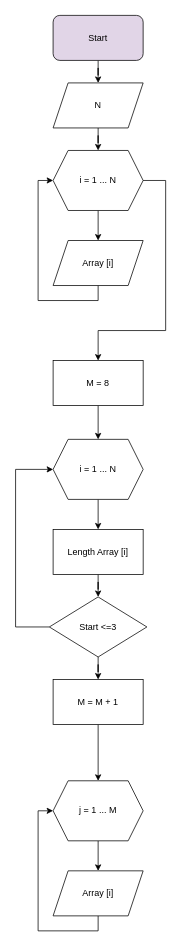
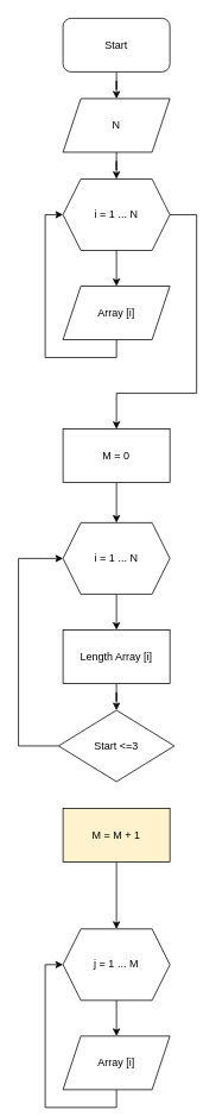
  <mxCell id="0" />
  <mxCell id="1" parent="0" />
  <mxCell id="2" style="edgeStyle=orthogonalEdgeStyle;rounded=0;orthogonalLoop=1;jettySize=auto;html=1;entryX=0.5;entryY=0;entryDx=0;entryDy=0;" edge="1" parent="1" source="3" target="5"><mxGeometry relative="1" as="geometry" /></mxCell>
- <mxCell id="3" value="Start" style="rounded=1;whiteSpace=wrap;html=1;fillColor=#e1d5e7;" vertex="1" parent="1"><mxGeometry x="70" y="20" width="120" height="60" as="geometry" /></mxCell>
+ <mxCell id="3" value="Start" style="rounded=1;whiteSpace=wrap;html=1;" vertex="1" parent="1"><mxGeometry x="70" y="20" width="120" height="60" as="geometry" /></mxCell>
  <mxCell id="4" style="edgeStyle=orthogonalEdgeStyle;rounded=0;orthogonalLoop=1;jettySize=auto;html=1;entryX=0.5;entryY=0;entryDx=0;entryDy=0;" edge="1" parent="1" source="5" target="8"><mxGeometry relative="1" as="geometry" /></mxCell>
  <mxCell id="5" value="N" style="shape=parallelogram;perimeter=parallelogramPerimeter;whiteSpace=wrap;html=1;fixedSize=1;" vertex="1" parent="1"><mxGeometry x="70" y="110" width="120" height="60" as="geometry" /></mxCell>
  <mxCell id="6" style="edgeStyle=orthogonalEdgeStyle;rounded=0;orthogonalLoop=1;jettySize=auto;html=1;entryX=0.5;entryY=0;entryDx=0;entryDy=0;" edge="1" parent="1" source="8" target="10"><mxGeometry relative="1" as="geometry" /></mxCell>
  <mxCell id="7" style="edgeStyle=orthogonalEdgeStyle;rounded=0;orthogonalLoop=1;jettySize=auto;html=1;entryX=0.5;entryY=0;entryDx=0;entryDy=0;" edge="1" parent="1" source="8" target="21"><mxGeometry relative="1" as="geometry"><Array as="points"><mxPoint x="220" y="240" /><mxPoint x="220" y="440" /><mxPoint x="130" y="440" /></Array></mxGeometry></mxCell>
  <mxCell id="8" value="i = 1 ... N" style="shape=hexagon;perimeter=hexagonPerimeter2;whiteSpace=wrap;html=1;fixedSize=1;" vertex="1" parent="1"><mxGeometry x="70" y="200" width="120" height="80" as="geometry" /></mxCell>
  <mxCell id="9" style="edgeStyle=orthogonalEdgeStyle;rounded=0;orthogonalLoop=1;jettySize=auto;html=1;entryX=0;entryY=0.5;entryDx=0;entryDy=0;exitX=0.5;exitY=1;exitDx=0;exitDy=0;" edge="1" parent="1" source="10" target="8"><mxGeometry relative="1" as="geometry" /></mxCell>
  <mxCell id="10" value="Array [i]" style="shape=parallelogram;perimeter=parallelogramPerimeter;whiteSpace=wrap;html=1;fixedSize=1;" vertex="1" parent="1"><mxGeometry x="70" y="320" width="120" height="60" as="geometry" /></mxCell>
  <mxCell id="11" style="edgeStyle=orthogonalEdgeStyle;rounded=0;orthogonalLoop=1;jettySize=auto;html=1;entryX=0.5;entryY=0;entryDx=0;entryDy=0;" edge="1" parent="1" source="12" target="14"><mxGeometry relative="1" as="geometry" /></mxCell>
  <mxCell id="12" value="i = 1 ... N" style="shape=hexagon;perimeter=hexagonPerimeter2;whiteSpace=wrap;html=1;fixedSize=1;" vertex="1" parent="1"><mxGeometry x="70" y="585" width="120" height="80" as="geometry" /></mxCell>
  <mxCell id="13" style="edgeStyle=orthogonalEdgeStyle;rounded=0;orthogonalLoop=1;jettySize=auto;html=1;entryX=0.5;entryY=0;entryDx=0;entryDy=0;" edge="1" parent="1" source="14" target="17"><mxGeometry relative="1" as="geometry" /></mxCell>
  <mxCell id="14" value="Length Array [i]" style="rounded=0;whiteSpace=wrap;html=1;" vertex="1" parent="1"><mxGeometry x="70" y="705" width="120" height="60" as="geometry" /></mxCell>
- <mxCell id="15" style="edgeStyle=orthogonalEdgeStyle;rounded=0;orthogonalLoop=1;jettySize=auto;html=1;entryX=0.5;entryY=0;entryDx=0;entryDy=0;" edge="1" parent="1" source="17" target="19"><mxGeometry relative="1" as="geometry" /></mxCell>
  <mxCell id="16" style="edgeStyle=orthogonalEdgeStyle;rounded=0;orthogonalLoop=1;jettySize=auto;html=1;" edge="1" parent="1" source="17" target="12"><mxGeometry relative="1" as="geometry"><Array as="points"><mxPoint x="20" y="835" /><mxPoint x="20" y="625" /></Array></mxGeometry></mxCell>
  <mxCell id="17" value="Start &amp;lt;=3" style="rhombus;whiteSpace=wrap;html=1;" vertex="1" parent="1"><mxGeometry x="65" y="795" width="130" height="80" as="geometry" /></mxCell>
  <mxCell id="18" style="edgeStyle=orthogonalEdgeStyle;rounded=0;orthogonalLoop=1;jettySize=auto;html=1;" edge="1" parent="1" source="19" target="23"><mxGeometry relative="1" as="geometry" /></mxCell>
- <mxCell id="19" value="M = M + 1" style="rounded=0;whiteSpace=wrap;html=1;" vertex="1" parent="1"><mxGeometry x="70" y="905" width="120" height="60" as="geometry" /></mxCell>
+ <mxCell id="19" value="M = M + 1" style="rounded=0;whiteSpace=wrap;html=1;fillColor=#fff2cc;" vertex="1" parent="1"><mxGeometry x="70" y="905" width="120" height="60" as="geometry" /></mxCell>
  <mxCell id="20" style="edgeStyle=orthogonalEdgeStyle;rounded=0;orthogonalLoop=1;jettySize=auto;html=1;entryX=0.5;entryY=0;entryDx=0;entryDy=0;" edge="1" parent="1" source="21" target="12"><mxGeometry relative="1" as="geometry" /></mxCell>
- <mxCell id="21" value="M = 8" style="rounded=0;whiteSpace=wrap;html=1;" vertex="1" parent="1"><mxGeometry x="70" y="480" width="120" height="60" as="geometry" /></mxCell>
+ <mxCell id="21" value="M = 0" style="rounded=0;whiteSpace=wrap;html=1;" vertex="1" parent="1"><mxGeometry x="70" y="480" width="120" height="60" as="geometry" /></mxCell>
  <mxCell id="22" style="edgeStyle=orthogonalEdgeStyle;rounded=0;orthogonalLoop=1;jettySize=auto;html=1;entryX=0.5;entryY=0;entryDx=0;entryDy=0;" edge="1" parent="1" source="23" target="25"><mxGeometry relative="1" as="geometry" /></mxCell>
  <mxCell id="23" value="j = 1 ... M" style="shape=hexagon;perimeter=hexagonPerimeter2;whiteSpace=wrap;html=1;fixedSize=1;" vertex="1" parent="1"><mxGeometry x="70" y="1040" width="120" height="80" as="geometry" /></mxCell>
  <mxCell id="24" style="edgeStyle=orthogonalEdgeStyle;rounded=0;orthogonalLoop=1;jettySize=auto;html=1;entryX=0;entryY=0.5;entryDx=0;entryDy=0;exitX=0.5;exitY=1;exitDx=0;exitDy=0;" edge="1" parent="1" source="25" target="23"><mxGeometry relative="1" as="geometry" /></mxCell>
  <mxCell id="25" value="Array [i]" style="shape=parallelogram;perimeter=parallelogramPerimeter;whiteSpace=wrap;html=1;fixedSize=1;" vertex="1" parent="1"><mxGeometry x="70" y="1160" width="120" height="60" as="geometry" /></mxCell>
